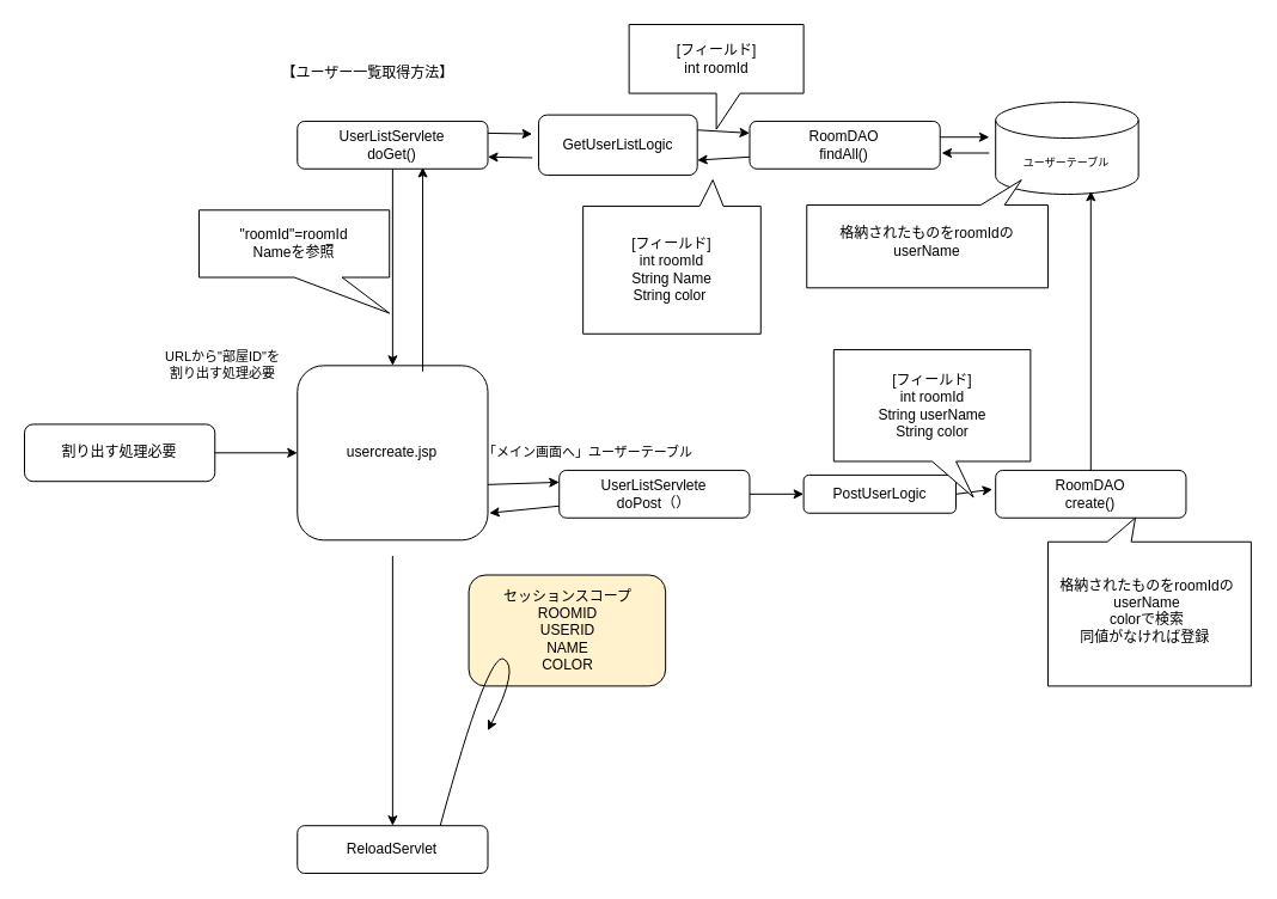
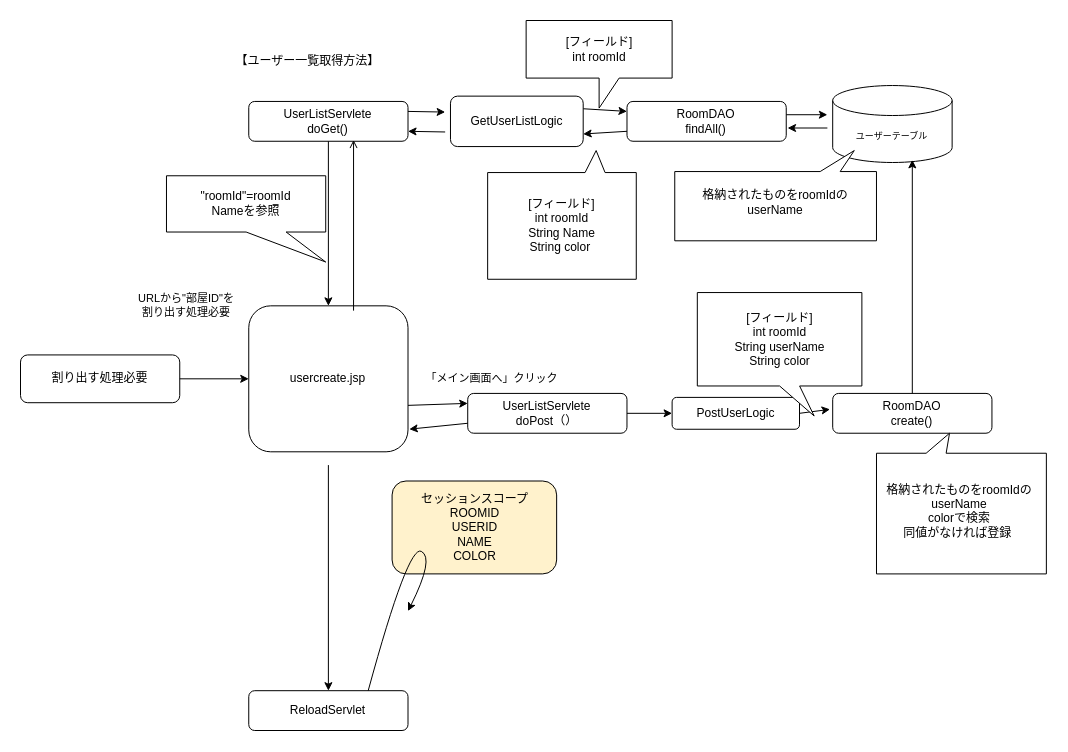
  <mxCell id="0" />
  <mxCell id="1" parent="0" />
  <mxCell id="2" value="" style="group" vertex="1" connectable="0" parent="1"><mxGeometry x="20" y="20" width="1025.85" height="710" as="geometry" /></mxCell>
  <mxCell id="3" value="" style="endArrow=classic;html=1;rounded=0;" parent="2" edge="1"><mxGeometry width="50" height="50" relative="1" as="geometry"><mxPoint x="806.878" y="107.495" as="sourcePoint" /><mxPoint x="767.065" y="107.495" as="targetPoint" /></mxGeometry></mxCell>
  <mxCell id="4" value="ユーザーテーブル" style="shape=cylinder3;whiteSpace=wrap;html=1;boundedLbl=1;backgroundOutline=1;size=15;fontSize=9;" parent="2" vertex="1"><mxGeometry x="812.187" y="65.028" width="119.439" height="76.972" as="geometry" /></mxCell>
  <mxCell id="5" value="&lt;span&gt;UserListServlete&lt;/span&gt;&lt;br&gt;&lt;span&gt;doGet()&lt;/span&gt;" style="rounded=1;whiteSpace=wrap;html=1;" parent="2" vertex="1"><mxGeometry x="228.262" y="80.953" width="159.252" height="39.813" as="geometry" /></mxCell>
  <mxCell id="6" value="RoomDAO&lt;br&gt;findAll()" style="rounded=1;whiteSpace=wrap;html=1;" parent="2" vertex="1"><mxGeometry x="606.486" y="80.953" width="159.252" height="39.813" as="geometry" /></mxCell>
  <mxCell id="7" value="" style="endArrow=classic;html=1;rounded=0;exitX=0;exitY=0.75;exitDx=0;exitDy=0;entryX=1;entryY=0.75;entryDx=0;entryDy=0;" parent="2" source="6" target="37" edge="1"><mxGeometry x="116.785" y="-19.907" width="66.355" height="66.355" as="geometry"><mxPoint x="387.514" y="-96.879" as="sourcePoint" /><mxPoint x="517.57" y="114.131" as="targetPoint" /></mxGeometry></mxCell>
  <mxCell id="8" value="" style="endArrow=classic;html=1;rounded=0;entryX=0;entryY=0.25;entryDx=0;entryDy=0;exitX=1;exitY=0.25;exitDx=0;exitDy=0;" parent="2" source="37" target="6" edge="1"><mxGeometry x="116.785" y="-19.907" width="66.355" height="66.355" as="geometry"><mxPoint x="517.57" y="94.224" as="sourcePoint" /><mxPoint x="453.869" y="-163.234" as="targetPoint" /></mxGeometry></mxCell>
  <mxCell id="9" value="[フィールド]&lt;br&gt;int roomId" style="shape=callout;whiteSpace=wrap;html=1;perimeter=calloutPerimeter;" parent="2" vertex="1"><mxGeometry x="505.626" width="145.981" height="87.589" as="geometry" /></mxCell>
  <mxCell id="10" value="&lt;span&gt;[フィールド]&lt;br&gt;int roomId&lt;/span&gt;&lt;br style=&quot;background-color: rgb(248 , 249 , 250)&quot;&gt;&lt;span&gt;String Name&lt;/span&gt;&lt;br style=&quot;background-color: rgb(248 , 249 , 250)&quot;&gt;&lt;span&gt;String color&amp;nbsp;&lt;/span&gt;" style="shape=callout;whiteSpace=wrap;html=1;perimeter=calloutPerimeter;position2=0.27;size=22;position=0.21;rotation=0;base=20;direction=west;" parent="2" vertex="1"><mxGeometry x="467.14" y="130.056" width="148.635" height="128.729" as="geometry" /></mxCell>
  <mxCell id="11" value="" style="shape=callout;whiteSpace=wrap;html=1;perimeter=calloutPerimeter;position2=0.11;size=21;position=0.18;rotation=-180;base=20;" parent="2" vertex="1"><mxGeometry x="654.261" y="130.056" width="201.72" height="90.243" as="geometry" /></mxCell>
  <mxCell id="12" value="&lt;span style=&quot;background-color: rgb(255 , 255 , 255)&quot;&gt;格納されたものをroomIdのuserName&lt;/span&gt;" style="text;html=1;strokeColor=none;fillColor=none;align=center;verticalAlign=middle;whiteSpace=wrap;rounded=0;" parent="2" vertex="1"><mxGeometry x="667.532" y="155.271" width="173.85" height="53.084" as="geometry" /></mxCell>
  <mxCell id="13" value="" style="endArrow=classic;html=1;rounded=0;exitX=0.5;exitY=1;exitDx=0;exitDy=0;" parent="2" source="5" edge="1"><mxGeometry x="39.813" y="-19.907" width="66.355" height="66.355" as="geometry"><mxPoint x="652.934" y="139.346" as="sourcePoint" /><mxPoint x="307.888" y="285.327" as="targetPoint" /></mxGeometry></mxCell>
  <mxCell id="14" value="【ユーザー一覧取得方法】" style="text;html=1;strokeColor=none;fillColor=none;align=center;verticalAlign=middle;whiteSpace=wrap;rounded=0;" parent="2" vertex="1"><mxGeometry x="188.449" y="25.43" width="199.065" height="30.523" as="geometry" /></mxCell>
  <mxCell id="15" value="&quot;roomId&quot;=roomId&lt;br&gt;Nameを参照" style="shape=callout;whiteSpace=wrap;html=1;perimeter=calloutPerimeter;fontFamily=Helvetica;fontSize=12;fontColor=rgba(0, 0, 0, 1);align=center;strokeColor=rgba(0, 0, 0, 1);fillColor=rgba(255, 255, 255, 1);position2=1;base=40;" parent="2" vertex="1"><mxGeometry x="145.981" y="155.271" width="159.252" height="86.262" as="geometry" /></mxCell>
  <mxCell id="16" value="&lt;span&gt;&lt;font style=&quot;vertical-align: inherit&quot;&gt;&lt;font style=&quot;vertical-align: inherit&quot;&gt;usercreate.jsp&lt;/font&gt;&lt;/font&gt;&lt;/span&gt;" style="rounded=1;whiteSpace=wrap;html=1;" parent="2" vertex="1"><mxGeometry x="228.262" y="285.327" width="159.252" height="145.981" as="geometry" /></mxCell>
  <mxCell id="17" value="PostUserLogic" style="rounded=1;whiteSpace=wrap;html=1;arcSize=14;" parent="2" vertex="1"><mxGeometry x="651.607" y="376.897" width="127.402" height="31.85" as="geometry" /></mxCell>
  <mxCell id="18" value="&lt;span&gt;&lt;font style=&quot;vertical-align: inherit&quot;&gt;&lt;font style=&quot;vertical-align: inherit&quot;&gt;UserListServlete &lt;/font&gt;&lt;/font&gt;&lt;/span&gt;&lt;br&gt;&lt;span&gt;&lt;font style=&quot;vertical-align: inherit&quot;&gt;&lt;font style=&quot;vertical-align: inherit&quot;&gt;doPost（）&lt;/font&gt;&lt;/font&gt;&lt;/span&gt;" style="rounded=1;whiteSpace=wrap;html=1;" parent="2" vertex="1"><mxGeometry x="447.233" y="372.916" width="159.252" height="39.813" as="geometry" /></mxCell>
  <mxCell id="19" value="RoomDAO&lt;br&gt;create()" style="rounded=1;whiteSpace=wrap;html=1;" parent="2" vertex="1"><mxGeometry x="812.187" y="372.916" width="159.252" height="39.813" as="geometry" /></mxCell>
  <mxCell id="20" value="" style="endArrow=classic;html=1;rounded=0;exitX=1;exitY=0.5;exitDx=0;exitDy=0;entryX=0;entryY=0.5;entryDx=0;entryDy=0;" parent="2" source="18" target="17" edge="1"><mxGeometry x="116.785" y="-19.907" width="66.355" height="66.355" as="geometry"><mxPoint x="865.271" y="192.43" as="sourcePoint" /><mxPoint x="650.28" y="392.822" as="targetPoint" /></mxGeometry></mxCell>
  <mxCell id="21" value="" style="endArrow=classic;html=1;rounded=0;exitX=1;exitY=0.5;exitDx=0;exitDy=0;" parent="2" source="17" edge="1"><mxGeometry x="116.785" y="-19.907" width="66.355" height="66.355" as="geometry"><mxPoint x="790.953" y="383.533" as="sourcePoint" /><mxPoint x="809.532" y="388.841" as="targetPoint" /></mxGeometry></mxCell>
  <mxCell id="22" value="[フィールド]&lt;br&gt;int roomId&lt;br&gt;String userName&lt;br&gt;String color" style="shape=callout;whiteSpace=wrap;html=1;perimeter=calloutPerimeter;position2=0.71;" parent="2" vertex="1"><mxGeometry x="676.822" y="272.056" width="164.561" height="123.421" as="geometry" /></mxCell>
  <mxCell id="23" value="" style="shape=callout;whiteSpace=wrap;html=1;perimeter=calloutPerimeter;position2=0.57;size=20;position=0.59;rotation=-180;base=20;" parent="2" vertex="1"><mxGeometry x="855.981" y="412.729" width="169.869" height="140.673" as="geometry" /></mxCell>
  <mxCell id="24" value="&lt;span style=&quot;background-color: rgb(255 , 255 , 255)&quot;&gt;格納されたものをroomIdのuserName&lt;br&gt;colorで検索&lt;br&gt;同値がなければ登録&amp;nbsp;&lt;br&gt;&lt;br&gt;&lt;/span&gt;" style="text;html=1;strokeColor=none;fillColor=none;align=center;verticalAlign=middle;whiteSpace=wrap;rounded=0;" parent="2" vertex="1"><mxGeometry x="853.327" y="471.121" width="171.86" height="53.084" as="geometry" /></mxCell>
- <mxCell id="25" value="「メイン画面へ」ユーザーテーブル" style="text;html=1;strokeColor=none;fillColor=none;align=center;verticalAlign=middle;whiteSpace=wrap;rounded=0;fontSize=11;" parent="2" vertex="1"><mxGeometry x="371.589" y="342.393" width="199.065" height="30.523" as="geometry" /></mxCell>
+ <mxCell id="25" value="「メイン画面へ」クリック" style="text;html=1;strokeColor=none;fillColor=none;align=center;verticalAlign=middle;whiteSpace=wrap;rounded=0;fontSize=11;" parent="2" vertex="1"><mxGeometry x="371.589" y="342.393" width="199.065" height="30.523" as="geometry" /></mxCell>
  <mxCell id="26" value="ReloadServlet" style="rounded=1;whiteSpace=wrap;html=1;" parent="2" vertex="1"><mxGeometry x="228.262" y="670.187" width="159.252" height="39.813" as="geometry" /></mxCell>
  <mxCell id="27" value="" style="endArrow=classic;html=1;rounded=0;exitX=1;exitY=0.25;exitDx=0;exitDy=0;entryX=0;entryY=0.25;entryDx=0;entryDy=0;" parent="2" target="18" edge="1"><mxGeometry x="116.785" y="-19.907" width="66.355" height="66.355" as="geometry"><mxPoint x="387.514" y="384.86" as="sourcePoint" /><mxPoint x="504.299" y="384.86" as="targetPoint" /></mxGeometry></mxCell>
  <mxCell id="28" value="" style="endArrow=classic;html=1;rounded=0;" parent="2" edge="1"><mxGeometry x="39.813" y="-19.907" width="66.355" height="66.355" as="geometry"><mxPoint x="307.888" y="444.579" as="sourcePoint" /><mxPoint x="307.888" y="670.187" as="targetPoint" /></mxGeometry></mxCell>
  <mxCell id="29" value="セッションスコープ&lt;br style=&quot;font-size: 12px;&quot;&gt;&lt;span style=&quot;font-family: arial; font-size: 12px;&quot;&gt;ROOMID&lt;br style=&quot;font-size: 12px;&quot;&gt;&lt;/span&gt;&lt;span style=&quot;font-family: arial; font-size: 12px;&quot;&gt;USERID&lt;br style=&quot;font-size: 12px;&quot;&gt;&lt;/span&gt;&lt;span style=&quot;font-family: arial; font-size: 12px;&quot;&gt;NAME&lt;br style=&quot;font-size: 12px;&quot;&gt;&lt;/span&gt;&lt;span style=&quot;font-family: arial; font-size: 12px;&quot;&gt;COLOR&lt;/span&gt;&lt;span style=&quot;font-family: arial; font-size: 12px;&quot;&gt;&lt;br style=&quot;font-size: 12px;&quot;&gt;&lt;/span&gt;" style="rounded=1;whiteSpace=wrap;html=1;fontSize=12;fillColor=#fff2cc;" parent="2" vertex="1"><mxGeometry x="371.589" y="460.505" width="164.561" height="92.897" as="geometry" /></mxCell>
  <mxCell id="30" value="" style="endArrow=classic;html=1;rounded=0;exitX=0;exitY=0.75;exitDx=0;exitDy=0;entryX=1.008;entryY=0.845;entryDx=0;entryDy=0;entryPerimeter=0;" parent="2" source="18" target="16" edge="1"><mxGeometry x="39.813" y="-19.907" width="66.355" height="66.355" as="geometry"><mxPoint x="400.785" y="325.14" as="sourcePoint" /><mxPoint x="307.888" y="524.206" as="targetPoint" /></mxGeometry></mxCell>
  <mxCell id="31" value="" style="endArrow=classic;html=1;exitX=0.75;exitY=0;exitDx=0;exitDy=0;curved=1;" parent="2" source="26" edge="1"><mxGeometry x="39.813" y="-19.907" width="66.355" height="66.355" as="geometry"><mxPoint x="400.785" y="484.393" as="sourcePoint" /><mxPoint x="387.514" y="590.561" as="targetPoint" /><Array as="points"><mxPoint x="387.514" y="524.206" /><mxPoint x="414.056" y="537.477" /></Array></mxGeometry></mxCell>
  <mxCell id="32" value="割り出す処理必要" style="rounded=1;whiteSpace=wrap;html=1;" parent="2" vertex="1"><mxGeometry y="334.43" width="159.252" height="47.776" as="geometry" /></mxCell>
  <mxCell id="33" value="" style="endArrow=classic;html=1;rounded=0;exitX=1;exitY=0.5;exitDx=0;exitDy=0;entryX=0;entryY=0.5;entryDx=0;entryDy=0;" parent="2" source="32" target="16" edge="1"><mxGeometry x="39.813" y="-19.907" width="66.355" height="66.355" as="geometry"><mxPoint x="652.934" y="139.346" as="sourcePoint" /><mxPoint x="254.804" as="targetPoint" /></mxGeometry></mxCell>
- <mxCell id="34" value="" style="endArrow=classic;html=1;rounded=0;entryX=0.658;entryY=0.967;entryDx=0;entryDy=0;entryPerimeter=0;exitX=0.658;exitY=0.033;exitDx=0;exitDy=0;exitPerimeter=0;" parent="2" source="16" target="5" edge="1"><mxGeometry x="39.813" y="-19.907" width="66.355" height="66.355" as="geometry"><mxPoint x="333.103" y="152.617" as="sourcePoint" /><mxPoint x="342.339" y="258.785" as="targetPoint" /></mxGeometry></mxCell>
+ <mxCell id="34" value="" style="endArrow=open;html=1;rounded=0;entryX=0.658;entryY=0.967;entryDx=0;entryDy=0;entryPerimeter=0;exitX=0.658;exitY=0.033;exitDx=0;exitDy=0;exitPerimeter=0;" parent="2" source="16" target="5" edge="1"><mxGeometry x="39.813" y="-19.907" width="66.355" height="66.355" as="geometry"><mxPoint x="333.103" y="152.617" as="sourcePoint" /><mxPoint x="342.339" y="258.785" as="targetPoint" /></mxGeometry></mxCell>
  <mxCell id="35" value="" style="endArrow=classic;html=1;rounded=0;exitX=0.5;exitY=0;exitDx=0;exitDy=0;" parent="2" source="19" edge="1"><mxGeometry x="116.785" y="-19.907" width="66.355" height="66.355" as="geometry"><mxPoint x="461.832" y="351.682" as="sourcePoint" /><mxPoint x="891.813" y="139.346" as="targetPoint" /></mxGeometry></mxCell>
  <mxCell id="36" value="" style="endArrow=classic;html=1;rounded=0;" parent="2" edge="1"><mxGeometry x="116.785" y="-19.907" width="66.355" height="66.355" as="geometry"><mxPoint x="765.738" y="94.224" as="sourcePoint" /><mxPoint x="806.878" y="94.224" as="targetPoint" /></mxGeometry></mxCell>
  <mxCell id="37" value="GetUserListLogic" style="rounded=1;whiteSpace=wrap;html=1;arcSize=14;" parent="2" vertex="1"><mxGeometry x="429.981" y="75.645" width="132.71" height="50.43" as="geometry" /></mxCell>
  <mxCell id="38" value="" style="endArrow=classic;html=1;rounded=0;exitX=1;exitY=0.25;exitDx=0;exitDy=0;" parent="2" source="5" edge="1"><mxGeometry x="130.056" y="-6.636" width="66.355" height="66.355" as="geometry"><mxPoint x="530.841" y="105.505" as="sourcePoint" /><mxPoint x="424.673" y="91.57" as="targetPoint" /></mxGeometry></mxCell>
  <mxCell id="39" value="" style="endArrow=classic;html=1;rounded=0;entryX=1;entryY=0.75;entryDx=0;entryDy=0;" parent="2" target="5" edge="1"><mxGeometry x="130.056" y="-6.636" width="66.355" height="66.355" as="geometry"><mxPoint x="424.673" y="111.477" as="sourcePoint" /><mxPoint x="530.841" y="127.402" as="targetPoint" /></mxGeometry></mxCell>
  <mxCell id="40" value="URLから&quot;部屋ID&quot;を&lt;br&gt;割り出す処理必要" style="text;html=1;strokeColor=none;fillColor=none;align=center;verticalAlign=middle;whiteSpace=wrap;rounded=0;fontSize=11;" parent="2" vertex="1"><mxGeometry x="92.897" y="258.785" width="145.981" height="53.084" as="geometry" /></mxCell>
